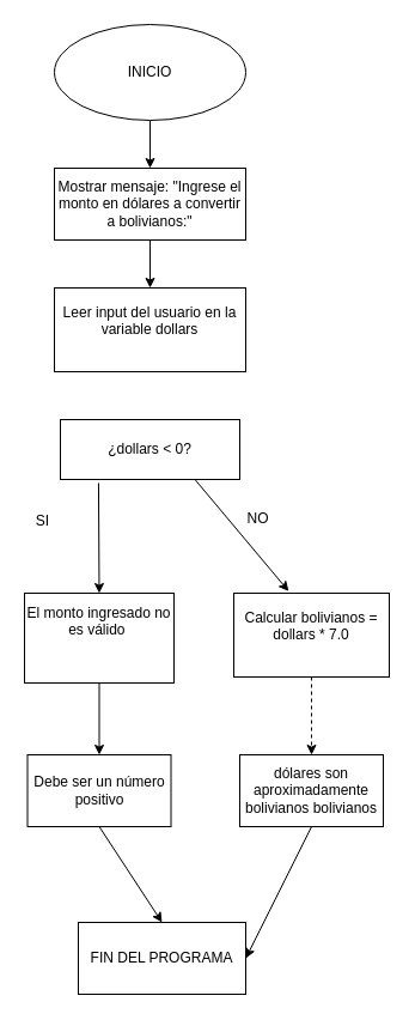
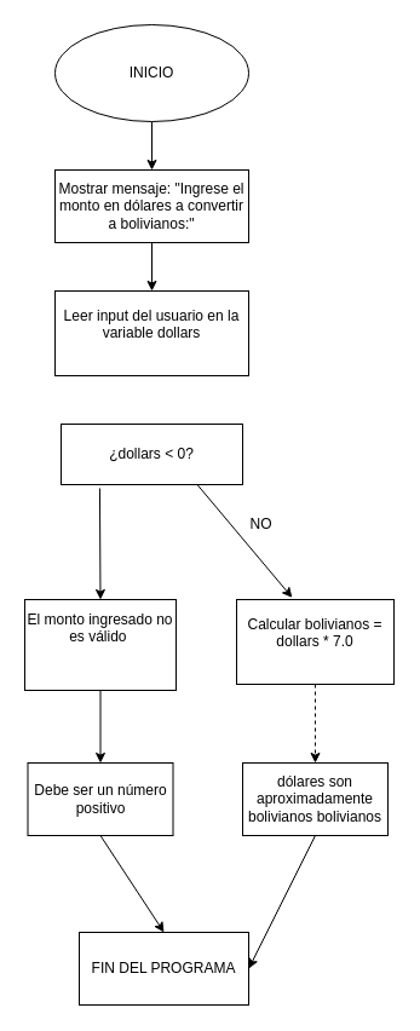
  <mxCell id="0" />
  <mxCell id="1" parent="0" />
  <mxCell id="2" style="edgeStyle=orthogonalEdgeStyle;rounded=0;orthogonalLoop=1;jettySize=auto;html=1;exitX=0.5;exitY=1;exitDx=0;exitDy=0;entryX=0.5;entryY=0;entryDx=0;entryDy=0;" edge="1" parent="1" source="3" target="5"><mxGeometry relative="1" as="geometry"><mxPoint x="125" y="150" as="targetPoint" /></mxGeometry></mxCell>
  <mxCell id="3" value="INICIO" style="ellipse;whiteSpace=wrap;html=1;" vertex="1" parent="1"><mxGeometry x="45" y="20" width="160" height="80" as="geometry" /></mxCell>
  <mxCell id="4" style="edgeStyle=none;rounded=0;orthogonalLoop=1;jettySize=auto;html=1;entryX=0.5;entryY=0;entryDx=0;entryDy=0;" edge="1" parent="1" target="6"><mxGeometry relative="1" as="geometry"><mxPoint x="125" y="240" as="targetPoint" /><mxPoint x="125" y="200" as="sourcePoint" /></mxGeometry></mxCell>
  <mxCell id="5" value="Mostrar mensaje: &quot;Ingrese el monto en dólares a convertir a bolivianos:&quot;" style="whiteSpace=wrap;html=1;" vertex="1" parent="1"><mxGeometry x="45" y="140" width="160" height="60" as="geometry" /></mxCell>
  <mxCell id="6" value="&#10;Leer input del usuario en la variable dollars&#10;&#10;" style="whiteSpace=wrap;html=1;" vertex="1" parent="1"><mxGeometry x="45" y="240" width="160" height="70" as="geometry" /></mxCell>
  <mxCell id="7" style="edgeStyle=none;rounded=0;orthogonalLoop=1;jettySize=auto;html=1;exitX=0.75;exitY=1;exitDx=0;exitDy=0;entryX=0.353;entryY=-0.023;entryDx=0;entryDy=0;entryPerimeter=0;" edge="1" parent="1" source="9" target="13"><mxGeometry relative="1" as="geometry"><mxPoint x="165" y="480" as="targetPoint" /></mxGeometry></mxCell>
  <mxCell id="8" style="edgeStyle=none;rounded=0;orthogonalLoop=1;jettySize=auto;html=1;exitX=0.213;exitY=1.06;exitDx=0;exitDy=0;entryX=0.5;entryY=0;entryDx=0;entryDy=0;exitPerimeter=0;" edge="1" parent="1" source="9" target="15"><mxGeometry relative="1" as="geometry"><mxPoint x="50" y="470" as="targetPoint" /></mxGeometry></mxCell>
  <mxCell id="9" value="¿dollars &amp;lt; 0?" style="whiteSpace=wrap;html=1;" vertex="1" parent="1"><mxGeometry x="50" y="350" width="150" height="50" as="geometry" /></mxCell>
  <mxCell id="10" style="edgeStyle=none;rounded=0;orthogonalLoop=1;jettySize=auto;html=1;entryX=1;entryY=0.5;entryDx=0;entryDy=0;" edge="1" parent="1" source="9" target="9"><mxGeometry relative="1" as="geometry" /></mxCell>
  <mxCell id="11" value="NO&lt;div&gt;&lt;br&gt;&lt;/div&gt;" style="text;html=1;align=center;verticalAlign=middle;resizable=0;points=[];autosize=1;strokeColor=none;fillColor=none;" vertex="1" parent="1"><mxGeometry x="195" y="420" width="40" height="40" as="geometry" /></mxCell>
  <mxCell id="12" style="edgeStyle=none;rounded=0;orthogonalLoop=1;jettySize=auto;html=1;exitX=0.5;exitY=1;exitDx=0;exitDy=0;entryX=0.5;entryY=0;entryDx=0;entryDy=0;dashed=1;" edge="1" parent="1" source="13" target="21"><mxGeometry relative="1" as="geometry"><mxPoint x="260" y="630" as="targetPoint" /></mxGeometry></mxCell>
  <mxCell id="13" value="Calcular bolivianos = dollars * 7.0&lt;div&gt;&lt;br/&gt;&lt;/div&gt;" style="whiteSpace=wrap;html=1;" vertex="1" parent="1"><mxGeometry x="195" y="495" width="130" height="70" as="geometry" /></mxCell>
  <mxCell id="14" style="edgeStyle=none;rounded=0;orthogonalLoop=1;jettySize=auto;html=1;exitX=0.5;exitY=1;exitDx=0;exitDy=0;entryX=0.5;entryY=0;entryDx=0;entryDy=0;" edge="1" parent="1" source="15" target="18"><mxGeometry relative="1" as="geometry"><mxPoint x="83" y="630" as="targetPoint" /></mxGeometry></mxCell>
  <mxCell id="15" value="El monto ingresado no es válido&amp;nbsp;&lt;div&gt;&lt;br&gt;&lt;/div&gt;&lt;div&gt;&lt;br&gt;&lt;/div&gt;" style="whiteSpace=wrap;html=1;" vertex="1" parent="1"><mxGeometry x="20" y="495" width="125" height="75" as="geometry" /></mxCell>
- <mxCell id="16" value="SI" style="text;html=1;align=center;verticalAlign=middle;resizable=0;points=[];autosize=1;strokeColor=none;fillColor=none;" vertex="1" parent="1"><mxGeometry x="20" y="420" width="30" height="30" as="geometry" /></mxCell>
  <mxCell id="17" style="edgeStyle=none;rounded=0;orthogonalLoop=1;jettySize=auto;html=1;exitX=0.5;exitY=1;exitDx=0;exitDy=0;entryX=0.5;entryY=0;entryDx=0;entryDy=0;" edge="1" parent="1" source="18" target="22"><mxGeometry relative="1" as="geometry" /></mxCell>
  <mxCell id="18" value="Debe ser un número positivo" style="whiteSpace=wrap;html=1;" vertex="1" parent="1"><mxGeometry x="22.5" y="630" width="120" height="60" as="geometry" /></mxCell>
  <mxCell id="19" style="edgeStyle=none;rounded=0;orthogonalLoop=1;jettySize=auto;html=1;exitX=0.75;exitY=1;exitDx=0;exitDy=0;" edge="1" parent="1" source="18" target="18"><mxGeometry relative="1" as="geometry" /></mxCell>
  <mxCell id="20" style="edgeStyle=none;rounded=0;orthogonalLoop=1;jettySize=auto;html=1;exitX=0.5;exitY=1;exitDx=0;exitDy=0;entryX=1;entryY=0.5;entryDx=0;entryDy=0;" edge="1" parent="1" source="21" target="22"><mxGeometry relative="1" as="geometry" /></mxCell>
  <mxCell id="21" value="dólares son aproximadamente bolivianos bolivianos" style="whiteSpace=wrap;html=1;" vertex="1" parent="1"><mxGeometry x="200" y="630" width="120" height="60" as="geometry" /></mxCell>
  <mxCell id="22" value="FIN DEL PROGRAMA" style="whiteSpace=wrap;html=1;" vertex="1" parent="1"><mxGeometry x="65" y="770" width="140" height="60" as="geometry" /></mxCell>
